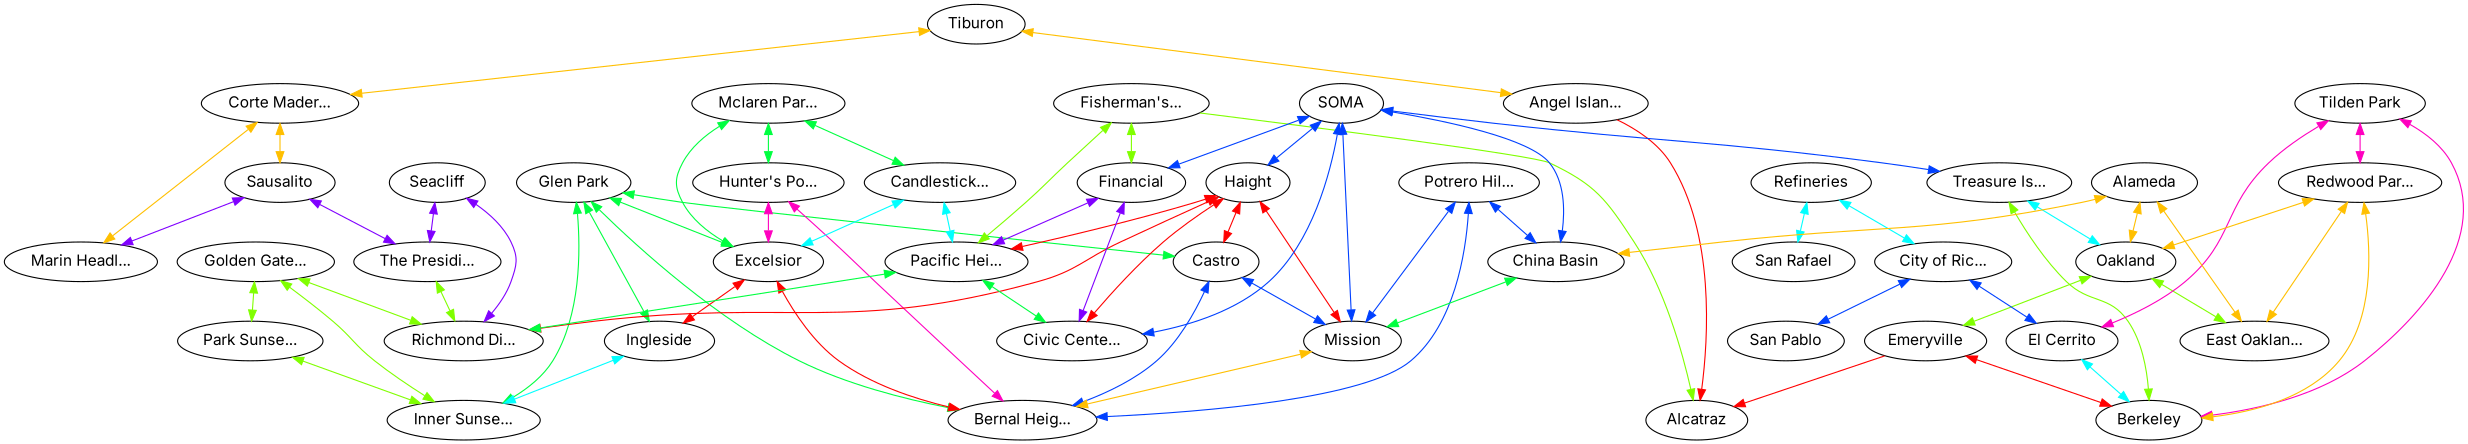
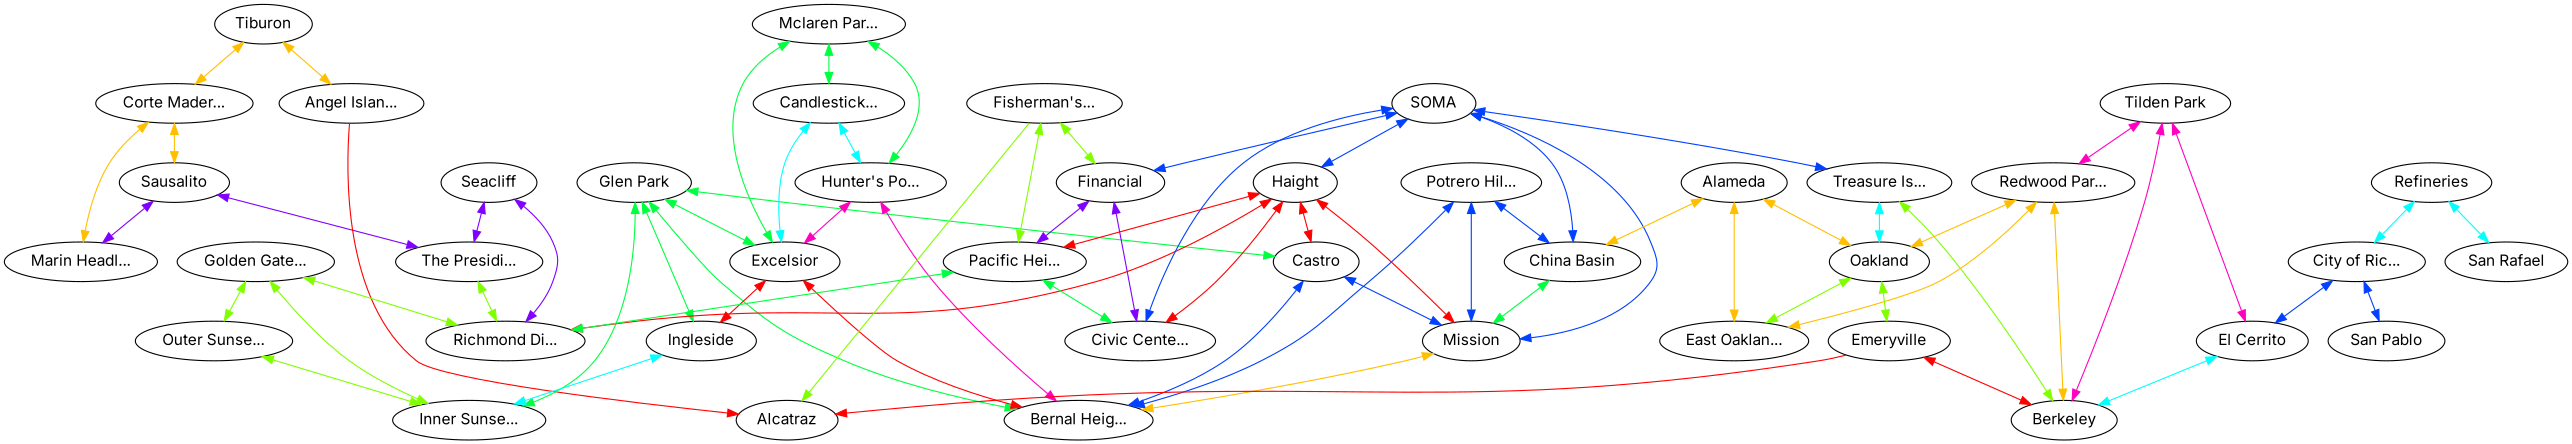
  graph {
    fontname=Inter
    node [fontname=Inter]
    edge [color="0.625,1,1" dir=both fontname=Inter]
    n1 [label=Alcatraz]
    n2 [label="San Rafael"]
    n3 [label="Corte Mader..."]
    n4 [label=Sausalito]
    n5 [label="Marin Headl..."]
    n6 [label="The Presidi..."]
    n7 [label=Tiburon]
    n8 [label="Angel Islan..."]
    n9 [label="Richmond Di..."]
    n10 [label=Seacliff]
    n11 [label="Golden Gate..."]
-   n12 [label="Park Sunse..."]
+   n12 [label="Outer Sunse..."]
    n13 [label="Inner Sunse..."]
    n14 [label="Glen Park"]
    n15 [label=Ingleside]
    n16 [label=Excelsior]
    n17 [label="Bernal Heig..."]
    n18 [label=Castro]
    n19 [label=Mission]
    n20 [label="Mclaren Par..."]
    n21 [label="Hunter's Po..."]
    n22 [label="Candlestick..."]
    n23 [label="Potrero Hil..."]
    n24 [label="China Basin"]
    n25 [label=Haight]
    n26 [label="Civic Cente..."]
    n27 [label="Pacific Hei..."]
    n28 [label="Fisherman's..."]
    n29 [label=Financial]
    n30 [label=SOMA]
    n31 [label="Treasure Is..."]
    n32 [label=Oakland]
    n33 [label=Berkeley]
    n34 [label=Emeryville]
    n35 [label="East Oaklan..."]
    n36 [label=Refineries]
    n37 [label="City of Ric..."]
    n38 [label="El Cerrito"]
    n39 [label="San Pablo"]
    n40 [label="Tilden Park"]
    n41 [label="Redwood Par..."]
    n42 [label=Alameda]
    n3 -- n4 [color="0.125,1,1"]
    n3 -- n5 [color="0.125,1,1"]
    n4 -- n5 [color="0.75,1,1"]
    n4 -- n6 [color="0.75,1,1"]
    n6 -- n9 [color="0.25,1,1"]
    n7 -- n3 [color="0.125,1,1"]
    n7 -- n8 [color="0.125,1,1"]
    n8 -- n1 [color="1,1,1" dir=forward]
    n10 -- n6 [color="0.75,1,1"]
    n10 -- n9 [color="0.75,1,1"]
    n11 -- n9 [color="0.25,1,1"]
    n11 -- n12 [color="0.25,1,1"]
    n11 -- n13 [color="0.25,1,1"]
    n12 -- n13 [color="0.25,1,1"]
    n14 -- n13 [color="0.375,1,1"]
    n14 -- n15 [color="0.375,1,1"]
    n14 -- n16 [color="0.375,1,1"]
    n14 -- n17 [color="0.375,1,1"]
    n14 -- n18 [color="0.375,1,1"]
    n15 -- n13 [color="0.5,1,1"]
    n16 -- n15 [color="1,1,1"]
    n16 -- n17 [color="1,1,1"]
    n18 -- n17
    n18 -- n19
    n19 -- n17 [color="0.125,1,1"]
    n20 -- n16 [color="0.375,1,1"]
    n20 -- n21 [color="0.375,1,1"]
    n20 -- n22 [color="0.375,1,1"]
    n21 -- n16 [color="0.875,1,1"]
    n21 -- n17 [color="0.875,1,1"]
    n22 -- n16 [color="0.5,1,1"]
-   n22 -- n27 [color="0.5,1,1"]
+   n22 -- n21 [color="0.5,1,1"]
    n23 -- n17
    n23 -- n19
    n23 -- n24
    n24 -- n19 [color="0.375,1,1"]
    n25 -- n9 [color="1,1,1"]
    n25 -- n18 [color="1,1,1"]
    n25 -- n19 [color="1,1,1"]
    n25 -- n26 [color="1,1,1"]
    n25 -- n27 [color="1,1,1"]
    n27 -- n9 [color="0.375,1,1"]
    n27 -- n26 [color="0.375,1,1"]
    n28 -- n1 [color="0.25,1,1" dir=forward]
    n28 -- n27 [color="0.25,1,1"]
    n28 -- n29 [color="0.25,1,1"]
    n29 -- n26 [color="0.75,1,1"]
    n29 -- n27 [color="0.75,1,1"]
    n30 -- n19
    n30 -- n24
    n30 -- n25
    n30 -- n26
    n30 -- n29
    n30 -- n31
    n31 -- n32 [color="0.5,1,1"]
    n31 -- n33 [color="0.25,1,1"]
    n32 -- n34 [color="0.25,1,1"]
    n32 -- n35 [color="0.25,1,1"]
    n34 -- n1 [color="1,1,1" dir=forward]
    n34 -- n33 [color="1,1,1"]
    n36 -- n2 [color="0.5,1,1"]
    n36 -- n37 [color="0.5,1,1"]
    n37 -- n38
    n37 -- n39
    n38 -- n33 [color="0.5,1,1"]
    n40 -- n33 [color="0.875,1,1"]
    n40 -- n38 [color="0.875,1,1"]
    n40 -- n41 [color="0.875,1,1"]
    n41 -- n32 [color="0.125,1,1"]
    n41 -- n33 [color="0.125,1,1"]
    n41 -- n35 [color="0.125,1,1"]
    n42 -- n24 [color="0.125,1,1"]
    n42 -- n32 [color="0.125,1,1"]
    n42 -- n35 [color="0.125,1,1"]
  }
